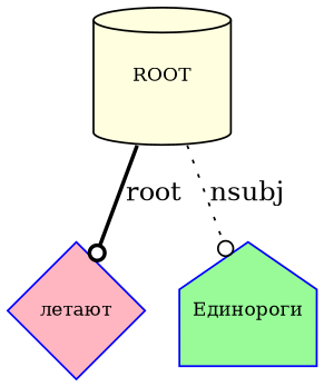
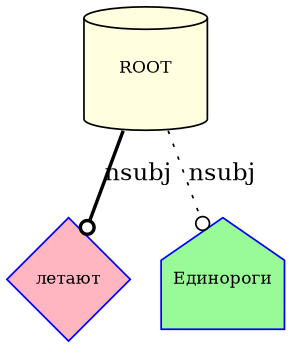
  digraph {
    fontname="DejaVu Serif"
    node [color=blue fixedsize=true fontname="DejaVu Serif" fontsize=10 style=filled]
    edge [arrowhead=odot fontname="DejaVu Serif" fontsize=14]
    n1 [color=black fillcolor=lightyellow height=1 label=ROOT shape=cylinder width=1]
    n2 [fillcolor=lightpink height=1 label="летают" shape=diamond width=1]
    n3 [fillcolor=palegreen height=1 label="Единороги" shape=house width=1]
-   n1 -> n2 [label=root style=bold]
+   n1 -> n2 [label=nsubj style=bold]
    n1 -> n3 [label=nsubj style=dotted]
  }
